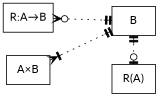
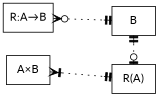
  digraph {
    fontname=Lato
    rankdir=LR
    node [fontname=Lato shape=box]
    edge [arrowhead=teetee dir=both fontname=Lato minlen=2 style=dotted]
    "A×B"
    "R:A→B"
    B
    "R(A)"
    subgraph sub_1 {
      rank=same
      "A×B"
      "R:A→B"
    }
    subgraph sub_2 {
      rank=same
      B
      "R(A)"
    }
-   "A×B" -> B [arrowtail=crowtee]
+   "A×B" -> "R(A)" [arrowtail=crowtee]
    "R:A→B" -> B [arrowtail=crowodot]
    B -> "R(A)" [arrowhead=teeodot arrowtail=teetee]
  }
